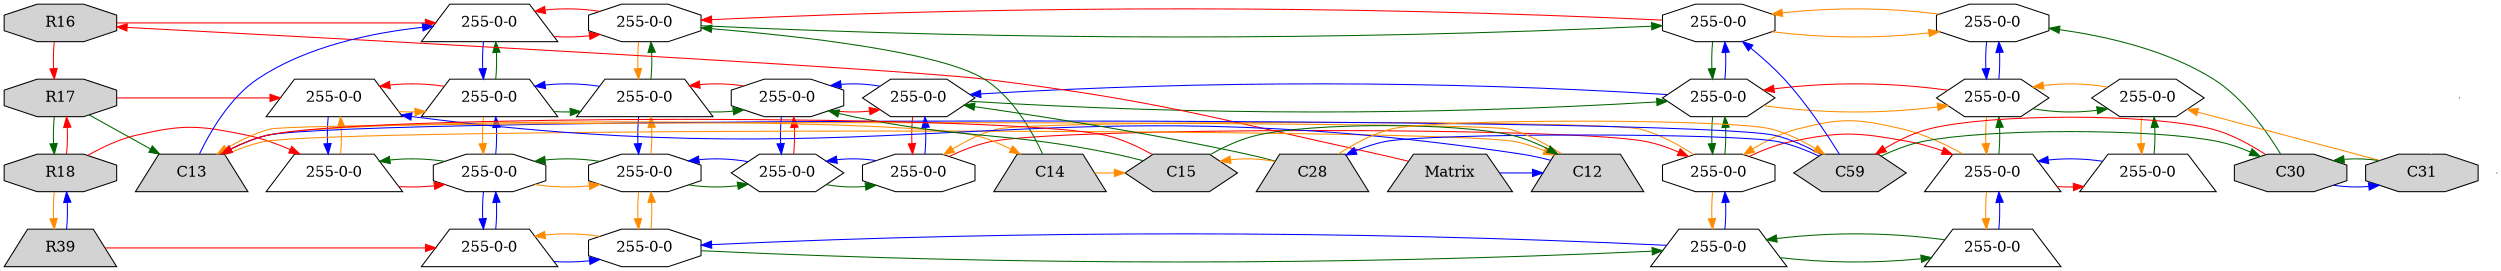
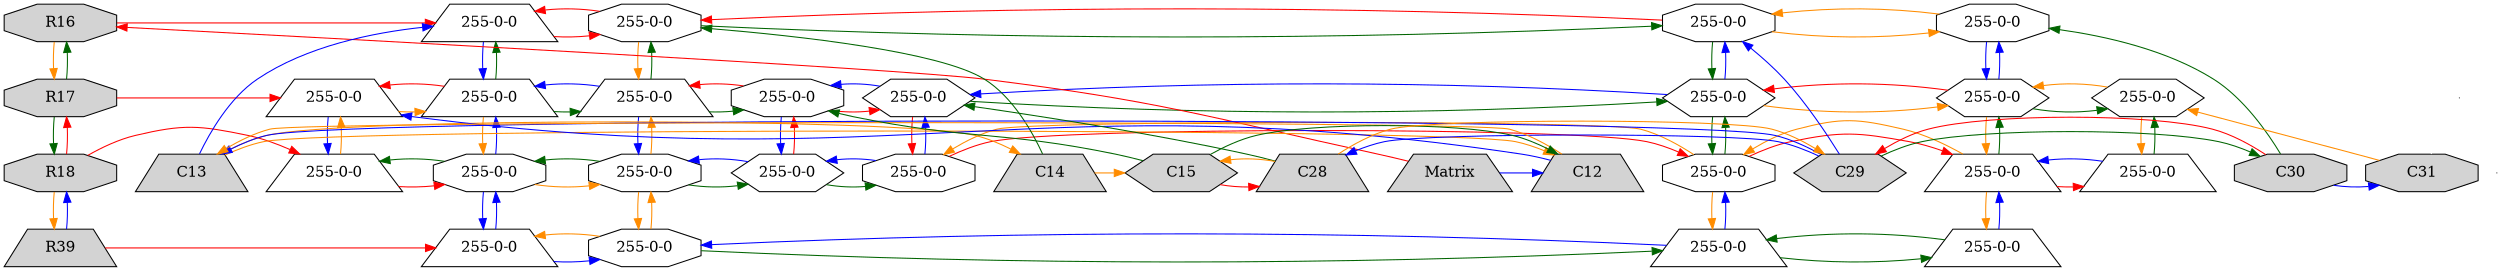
  digraph {
    node [group=1 shape=trapezium]
    edge [color=blue]
    n1 [label=R16 shape=octagon style=filled width=1.5]
    n2 [group=15 label="255-0-0" width=1.5]
    n3 [group=16 label="255-0-0" shape=octagon width=1.5]
    n4 [group=31 label="255-0-0" shape=octagon width=1.5]
    n5 [group=32 label="255-0-0" shape=octagon width=1.5]
    n6 [label=R17 shape=octagon style=filled width=1.5]
    n7 [group=14 label="255-0-0" width=1.5]
    n8 [group=15 label="255-0-0" width=1.5]
    n9 [group=16 label="255-0-0" width=1.5]
    n10 [group=17 label="255-0-0" shape=octagon width=1.5]
    n11 [group=30 label="255-0-0" shape=hexagon width=1.5]
    n12 [group=31 label="255-0-0" shape=hexagon width=1.5]
    n13 [group=32 label="255-0-0" shape=hexagon width=1.5]
    n14 [group=33 label="255-0-0" shape=hexagon width=1.5]
    e0 [shape=point width=0 group=""]
    n16 [label=R18 shape=octagon style=filled width=1.5]
    n17 [group=14 label="255-0-0" width=1.5]
    n18 [group=15 label="255-0-0" shape=octagon width=1.5]
    n19 [group=16 label="255-0-0" shape=octagon width=1.5]
    n20 [group=17 label="255-0-0" shape=hexagon width=1.5]
    n21 [group=30 label="255-0-0" shape=octagon width=1.5]
    n22 [group=31 label="255-0-0" shape=octagon width=1.5]
    n23 [group=32 label="255-0-0" width=1.5]
    n24 [group=33 label="255-0-0" width=1.5]
    e1 [shape=point width=0 group=""]
    n26 [label=R39 style=filled width=1.5]
    n27 [group=15 label="255-0-0" width=1.5]
    n28 [group=16 label="255-0-0" shape=octagon width=1.5]
    n29 [group=31 label="255-0-0" width=1.5]
    n30 [group=32 label="255-0-0" width=1.5]
    n31 [label=Matrix style=filled width=1.5]
    n32 [group=3 label=C13 style=filled width=1.5]
    n33 [group=4 label=C14 style=filled width=1.5]
-   n34 [group=7 label=C59 shape=hexagon style=filled width=1.5]
+   n34 [group=7 label=C29 shape=hexagon style=filled width=1.5]
    n35 [group=8 label=C30 shape=octagon style=filled width=1.5]
    n36 [group=2 label=C12 style=filled width=1.5]
    n37 [group=5 label=C15 shape=hexagon style=filled width=1.5]
    n38 [group=6 label=C28 style=filled width=1.5]
    n39 [group=9 label=C31 shape=octagon style=filled width=1.5]
    subgraph sub_1 {
      rank=same
      n1
      n2
      n3
      n4
      n5
    }
    subgraph sub_2 {
      rank=same
      n6
      n7
      n8
      n9
      n10
      n11
      n12
      n13
      n14
    }
    subgraph sub_3 {
      rank=same
      n6
      e0
    }
    subgraph sub_4 {
      rank=same
      n16
      n17
      n18
      n19
      n20
      n21
      n22
      n23
      n24
    }
    subgraph sub_5 {
      rank=same
      n16
      e1
    }
    subgraph sub_6 {
      rank=same
      n26
      n27
      n28
      n29
      n30
    }
    subgraph sub_7 {
      rank=same
      n31
      n32
      n33
      n34
      n35
      n36
      n37
      n38
      n39
    }
    n1 -> n2 [color=red]
-   n1 -> n6 [color=red]
+   n1 -> n6 [color=darkorange]
    n2 -> n3 [color=red]
    n2 -> n8
    n3 -> n2 [color=red]
    n3 -> n4 [color=darkgreen]
    n3 -> n9 [color=darkorange]
    n4 -> n3 [color=red]
    n4 -> n5 [color=darkorange]
    n4 -> n12 [color=darkgreen]
    n5 -> n4 [color=darkorange]
    n5 -> n13
-   n6 -> n32 [color=darkgreen]
+   n6 -> n1 [color=darkgreen]
    n6 -> n7 [color=red]
    n6 -> n16 [color=darkgreen]
    n7 -> n8 [color=darkorange]
    n7 -> n17
    n8 -> n2 [color=darkgreen]
    n8 -> n7 [color=red]
    n8 -> n9 [color=darkgreen]
    n8 -> n18 [color=darkorange]
    n9 -> n3 [color=darkgreen]
    n9 -> n8
    n9 -> n10 [color=darkgreen]
    n9 -> n19
    n10 -> n9 [color=red]
    n10 -> n11 [color=red]
    n10 -> n20
    n11 -> n10
    n11 -> n12 [color=darkgreen]
    n11 -> n21 [color=red]
    n12 -> n4
    n12 -> n11
    n12 -> n13 [color=darkorange]
    n12 -> n22 [color=darkgreen]
    n13 -> n5
    n13 -> n12 [color=red]
    n13 -> n14 [color=darkgreen]
    n13 -> n23 [color=darkorange]
    n14 -> n13 [color=darkorange]
    n14 -> n24 [color=darkorange]
    e0 -> e1 [color=white dir=none]
    n16 -> n6 [color=red]
    n16 -> n17 [color=red]
    n16 -> n26 [color=darkorange]
    n17 -> n7 [color=darkorange]
    n17 -> n18 [color=red]
    n18 -> n8
    n18 -> n17 [color=darkgreen]
    n18 -> n19 [color=darkorange]
    n18 -> n27
    n19 -> n9 [color=darkorange]
    n19 -> n18 [color=darkgreen]
    n19 -> n20 [color=darkgreen]
    n19 -> n28 [color=darkorange]
    n20 -> n10 [color=red]
    n20 -> n19
    n20 -> n21 [color=darkgreen]
    n21 -> n11
    n21 -> n20
    n21 -> n22 [color=red]
    n22 -> n12 [color=darkgreen]
    n22 -> n21 [color=darkorange]
    n22 -> n23 [color=red]
    n22 -> n29 [color=darkorange]
    n23 -> n13 [color=darkgreen]
    n23 -> n22 [color=darkorange]
    n23 -> n24 [color=red]
    n23 -> n30 [color=darkorange]
    n24 -> n14 [color=darkgreen]
    n24 -> n23
    n26 -> n16
    n26 -> n27 [color=red]
    n27 -> n18
    n27 -> n28
    n28 -> n19 [color=darkorange]
    n28 -> n27 [color=darkorange]
    n28 -> n29 [color=darkgreen]
    n29 -> n22
    n29 -> n28
    n29 -> n30 [color=darkgreen]
    n30 -> n23
    n30 -> n29 [color=darkgreen]
    n31 -> n1 [color=red]
    n31 -> n36
    n32 -> n2
    n32 -> n33 [color=darkorange]
    n32 -> n36 [color=darkorange]
    n33 -> n3 [color=darkgreen]
    n33 -> n37 [color=darkorange]
    n34 -> n4
    n34 -> n32
    n34 -> n35 [color=darkgreen]
    n34 -> n38
    n35 -> n5 [color=darkgreen]
    n35 -> n34 [color=red]
    n35 -> n39
    n36 -> n7
    n36 -> n32 [color=darkorange]
    n37 -> n10 [color=darkgreen]
    n37 -> n36 [color=darkgreen]
-   n37 -> n32 [color=red]
+   n37 -> n38 [color=red]
    n38 -> n11 [color=darkgreen]
    n38 -> n34 [color=darkorange]
    n38 -> n37 [color=darkorange]
    n39 -> n14 [color=darkorange]
    n39 -> e0 [color=white dir=none]
-   n39 -> n35 [color=darkgreen]
  }
